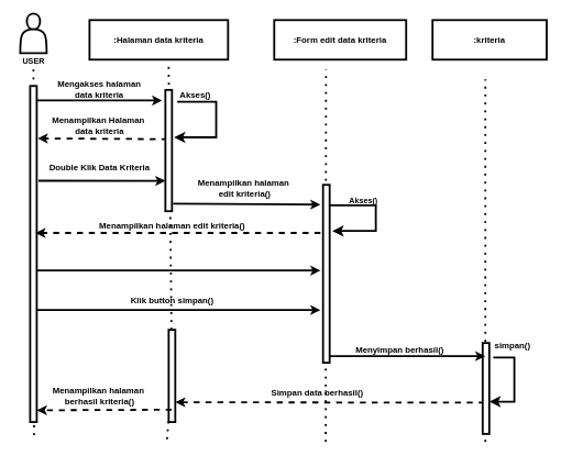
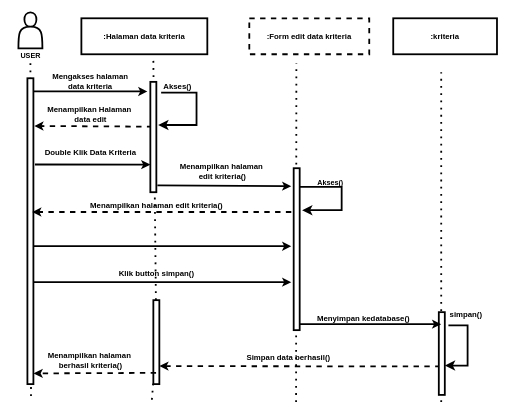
  <mxCell id="0" />
  <mxCell id="1" parent="0" />
  <mxCell id="2" value=":Halaman data kriteria" style="rounded=0;whiteSpace=wrap;html=1;fillColor=none;strokeWidth=3;fontSize=13;fontStyle=1;fontColor=#000000;" vertex="1" parent="1"><mxGeometry x="135" y="30" width="210" height="60" as="geometry" /></mxCell>
- <mxCell id="3" value="&lt;span&gt;:Form edit data kriteria&lt;/span&gt;" style="rounded=0;whiteSpace=wrap;html=1;fillColor=none;strokeWidth=3;fontSize=13;fontStyle=1;fontColor=#000000;" vertex="1" parent="1"><mxGeometry x="415" y="30" width="200" height="60" as="geometry" /></mxCell>
+ <mxCell id="3" value="&lt;span&gt;:Form edit data kriteria&lt;/span&gt;" style="rounded=0;whiteSpace=wrap;html=1;fillColor=none;strokeWidth=3;fontSize=13;fontStyle=1;fontColor=#000000;dashed=1;" vertex="1" parent="1"><mxGeometry x="415" y="30" width="200" height="60" as="geometry" /></mxCell>
  <mxCell id="4" value="" style="endArrow=classic;html=1;entryX=0;entryY=0.75;entryDx=0;entryDy=0;exitX=1.258;exitY=0.282;exitDx=0;exitDy=0;exitPerimeter=0;strokeWidth=3;fontSize=13;fontStyle=1;fontColor=#000000;" edge="1" parent="1" source="11" target="13"><mxGeometry width="50" height="50" relative="1" as="geometry"><mxPoint x="415" y="320" as="sourcePoint" /><mxPoint x="465" y="270" as="targetPoint" /></mxGeometry></mxCell>
  <mxCell id="5" value="" style="endArrow=classic;html=1;exitX=1.1;exitY=0.043;exitDx=0;exitDy=0;exitPerimeter=0;strokeWidth=3;fontSize=13;fontStyle=1;fontColor=#000000;" edge="1" parent="1" source="11"><mxGeometry width="50" height="50" relative="1" as="geometry"><mxPoint x="415" y="320" as="sourcePoint" /><mxPoint x="245" y="152" as="targetPoint" /></mxGeometry></mxCell>
  <mxCell id="6" value="" style="endArrow=classic;html=1;entryX=1.153;entryY=0.156;entryDx=0;entryDy=0;entryPerimeter=0;dashed=1;exitX=0.326;exitY=0.406;exitDx=0;exitDy=0;exitPerimeter=0;strokeWidth=3;fontSize=13;fontStyle=1;fontColor=#000000;" edge="1" parent="1" source="13" target="11"><mxGeometry width="50" height="50" relative="1" as="geometry"><mxPoint x="245" y="190" as="sourcePoint" /><mxPoint x="255" y="162" as="targetPoint" /></mxGeometry></mxCell>
  <mxCell id="7" value="Mengakses halaman data kriteria" style="text;html=1;align=center;verticalAlign=middle;whiteSpace=wrap;rounded=0;strokeWidth=3;fontSize=13;fontStyle=1;fontColor=#000000;" vertex="1" parent="1"><mxGeometry x="85" y="120" width="130" height="30" as="geometry" /></mxCell>
- <mxCell id="8" value="Menampilkan Halaman&amp;nbsp;&lt;div&gt;data kriteria&lt;/div&gt;" style="text;html=1;align=center;verticalAlign=middle;resizable=0;points=[];autosize=1;strokeColor=none;fillColor=none;strokeWidth=3;fontSize=13;fontStyle=1;fontColor=#000000;" vertex="1" parent="1"><mxGeometry x="70" y="170" width="160" height="40" as="geometry" /></mxCell>
+ <mxCell id="8" value="Menampilkan Halaman&amp;nbsp;&lt;div&gt;data edit&lt;/div&gt;" style="text;html=1;align=center;verticalAlign=middle;resizable=0;points=[];autosize=1;strokeColor=none;fillColor=none;strokeWidth=3;fontSize=13;fontStyle=1;fontColor=#000000;" vertex="1" parent="1"><mxGeometry x="70" y="170" width="160" height="40" as="geometry" /></mxCell>
  <mxCell id="9" value="Akses()" style="text;html=1;align=center;verticalAlign=middle;resizable=0;points=[];autosize=1;strokeColor=none;fillColor=none;strokeWidth=3;fontSize=13;fontStyle=1;fontColor=#000000;" vertex="1" parent="1"><mxGeometry x="260" y="128" width="70" height="30" as="geometry" /></mxCell>
  <mxCell id="10" value="" style="endArrow=none;dashed=1;html=1;dashPattern=1 3;strokeWidth=3;fontSize=13;fontStyle=1;fontColor=#000000;" edge="1" parent="1"><mxGeometry width="50" height="50" relative="1" as="geometry"><mxPoint x="51" y="660" as="sourcePoint" /><mxPoint x="50" y="100" as="targetPoint" /></mxGeometry></mxCell>
  <mxCell id="11" value="" style="rounded=0;whiteSpace=wrap;html=1;fillColor=default;strokeWidth=3;fontSize=13;fontStyle=1;fontColor=#000000;" vertex="1" parent="1"><mxGeometry x="45" y="130" width="10" height="510" as="geometry" /></mxCell>
  <mxCell id="12" value="" style="endArrow=none;dashed=1;html=1;dashPattern=1 3;strokeWidth=3;fontSize=13;fontStyle=1;fontColor=#000000;" edge="1" parent="1" source="15"><mxGeometry width="50" height="50" relative="1" as="geometry"><mxPoint x="252.58" y="666" as="sourcePoint" /><mxPoint x="255" y="100" as="targetPoint" /></mxGeometry></mxCell>
  <mxCell id="13" value="" style="rounded=0;whiteSpace=wrap;html=1;fillColor=default;strokeWidth=3;fontSize=13;fontStyle=1;fontColor=#000000;" vertex="1" parent="1"><mxGeometry x="250" y="136" width="10" height="184" as="geometry" /></mxCell>
  <mxCell id="14" value="" style="endArrow=none;dashed=1;html=1;dashPattern=1 3;strokeWidth=3;fontSize=13;fontStyle=1;fontColor=#000000;" edge="1" parent="1" target="15"><mxGeometry width="50" height="50" relative="1" as="geometry"><mxPoint x="252.58" y="666" as="sourcePoint" /><mxPoint x="252.58" y="116" as="targetPoint" /></mxGeometry></mxCell>
  <mxCell id="15" value="" style="rounded=0;whiteSpace=wrap;html=1;fillColor=default;strokeWidth=3;fontSize=13;fontStyle=1;fontColor=#000000;" vertex="1" parent="1"><mxGeometry x="255" y="500" width="10" height="140" as="geometry" /></mxCell>
  <mxCell id="16" value="" style="endArrow=classic;html=1;exitX=1.168;exitY=0.938;exitDx=0;exitDy=0;exitPerimeter=0;strokeWidth=3;fontSize=13;fontStyle=1;fontColor=#000000;" edge="1" parent="1" source="13"><mxGeometry width="50" height="50" relative="1" as="geometry"><mxPoint x="258" y="391" as="sourcePoint" /><mxPoint x="485" y="310" as="targetPoint" /></mxGeometry></mxCell>
  <mxCell id="17" value="" style="endArrow=classic;html=1;entryX=1;entryY=0.5;entryDx=0;entryDy=0;dashed=1;exitX=0.289;exitY=0.301;exitDx=0;exitDy=0;exitPerimeter=0;strokeWidth=3;fontSize=13;fontStyle=1;fontColor=#000000;" edge="1" parent="1"><mxGeometry width="50" height="50" relative="1" as="geometry"><mxPoint x="733.89" y="610.538" as="sourcePoint" /><mxPoint x="265" y="610" as="targetPoint" /></mxGeometry></mxCell>
  <mxCell id="18" value="" style="edgeStyle=elbowEdgeStyle;elbow=horizontal;endArrow=classic;html=1;curved=0;rounded=0;endSize=8;startSize=8;strokeWidth=3;fontSize=13;fontStyle=1;fontColor=#000000;exitX=0.086;exitY=1.133;exitDx=0;exitDy=0;exitPerimeter=0;entryX=1;entryY=0.645;entryDx=0;entryDy=0;entryPerimeter=0;" edge="1" parent="1" target="28" source="36"><mxGeometry width="50" height="50" relative="1" as="geometry"><mxPoint x="745" y="610" as="sourcePoint" /><mxPoint x="770" y="660" as="targetPoint" /><Array as="points"><mxPoint x="779" y="600" /></Array></mxGeometry></mxCell>
  <mxCell id="19" value="" style="endArrow=none;dashed=1;html=1;dashPattern=1 3;strokeWidth=3;fontSize=13;fontStyle=1;fontColor=#000000;" edge="1" parent="1"><mxGeometry width="50" height="50" relative="1" as="geometry"><mxPoint x="735" y="530" as="sourcePoint" /><mxPoint x="735" y="120" as="targetPoint" /></mxGeometry></mxCell>
  <mxCell id="20" value="Menampilkan halaman&amp;nbsp;&lt;div&gt;edit kriteria()&lt;/div&gt;" style="text;html=1;align=center;verticalAlign=middle;resizable=0;points=[];autosize=1;strokeColor=none;fillColor=none;strokeWidth=3;fontSize=13;fontStyle=1;fontColor=#000000;" vertex="1" parent="1"><mxGeometry x="290" y="265" width="160" height="40" as="geometry" /></mxCell>
  <mxCell id="21" value="Menampilkan halaman edit kriteria()" style="text;html=1;align=center;verticalAlign=middle;resizable=0;points=[];autosize=1;strokeColor=none;fillColor=none;strokeWidth=3;fontSize=13;fontStyle=1;fontColor=#000000;" vertex="1" parent="1"><mxGeometry x="145" y="327" width="230" height="30" as="geometry" /></mxCell>
  <mxCell id="22" value="" style="endArrow=classic;html=1;entryX=1.032;entryY=0.965;entryDx=0;entryDy=0;entryPerimeter=0;dashed=1;exitX=0.453;exitY=0.866;exitDx=0;exitDy=0;exitPerimeter=0;strokeWidth=3;fontSize=13;fontStyle=1;fontColor=#000000;" edge="1" parent="1" source="15" target="11"><mxGeometry width="50" height="50" relative="1" as="geometry"><mxPoint x="245" y="550" as="sourcePoint" /><mxPoint x="55" y="550" as="targetPoint" /></mxGeometry></mxCell>
  <mxCell id="23" value="&lt;div&gt;&lt;div&gt;Menampilkan halaman&amp;nbsp;&lt;/div&gt;&lt;div&gt;berhasil kriteria()&lt;/div&gt;&lt;/div&gt;" style="text;html=1;align=center;verticalAlign=middle;resizable=0;points=[];autosize=1;strokeColor=none;fillColor=none;strokeWidth=3;fontSize=13;fontStyle=1;fontColor=#000000;" vertex="1" parent="1"><mxGeometry x="70" y="580" width="160" height="40" as="geometry" /></mxCell>
  <mxCell id="24" value="&lt;span&gt;:kriteria&lt;/span&gt;" style="rounded=0;whiteSpace=wrap;html=1;fillColor=none;strokeWidth=3;fontSize=13;fontStyle=1;fontColor=#000000;" vertex="1" parent="1"><mxGeometry x="655" y="30" width="173" height="60" as="geometry" /></mxCell>
  <mxCell id="25" value="" style="edgeStyle=elbowEdgeStyle;elbow=horizontal;endArrow=classic;html=1;curved=0;rounded=0;endSize=8;startSize=8;entryX=1.3;entryY=0.391;entryDx=0;entryDy=0;strokeWidth=3;fontSize=13;fontStyle=1;fontColor=#000000;entryPerimeter=0;exitX=0.114;exitY=0.867;exitDx=0;exitDy=0;exitPerimeter=0;" edge="1" parent="1" source="9" target="13"><mxGeometry width="50" height="50" relative="1" as="geometry"><mxPoint x="257" y="210" as="sourcePoint" /><mxPoint x="257" y="150" as="targetPoint" /><Array as="points"><mxPoint x="327" y="160" /></Array></mxGeometry></mxCell>
  <mxCell id="26" value="Double Klik Data Kriteria" style="text;html=1;align=center;verticalAlign=middle;resizable=0;points=[];autosize=1;strokeColor=none;fillColor=none;strokeWidth=3;fontSize=13;fontStyle=1;fontColor=#000000;" vertex="1" parent="1"><mxGeometry x="65" y="238" width="170" height="30" as="geometry" /></mxCell>
  <mxCell id="27" value="" style="endArrow=none;dashed=1;html=1;dashPattern=1 3;strokeWidth=3;fontSize=13;fontStyle=1;fontColor=#000000;" edge="1" parent="1" target="28"><mxGeometry width="50" height="50" relative="1" as="geometry"><mxPoint x="735" y="670" as="sourcePoint" /><mxPoint x="739.58" y="160" as="targetPoint" /></mxGeometry></mxCell>
  <mxCell id="28" value="" style="rounded=0;whiteSpace=wrap;html=1;fillColor=default;strokeWidth=3;fontSize=13;fontStyle=1;fontColor=#000000;" vertex="1" parent="1"><mxGeometry x="731" y="520" width="10" height="138" as="geometry" /></mxCell>
  <mxCell id="29" value="" style="endArrow=classic;html=1;entryX=1.153;entryY=0.156;entryDx=0;entryDy=0;entryPerimeter=0;dashed=1;strokeWidth=3;fontSize=13;fontStyle=1;fontColor=#000000;" edge="1" parent="1"><mxGeometry width="50" height="50" relative="1" as="geometry"><mxPoint x="485" y="353" as="sourcePoint" /><mxPoint x="53" y="353" as="targetPoint" /></mxGeometry></mxCell>
  <mxCell id="30" value="" style="endArrow=classic;html=1;exitX=1.258;exitY=0.282;exitDx=0;exitDy=0;exitPerimeter=0;strokeWidth=3;fontSize=13;fontStyle=1;fontColor=#000000;" edge="1" parent="1"><mxGeometry width="50" height="50" relative="1" as="geometry"><mxPoint x="55" y="410" as="sourcePoint" /><mxPoint x="485" y="410" as="targetPoint" /></mxGeometry></mxCell>
  <mxCell id="31" value="" style="endArrow=classic;html=1;exitX=1.258;exitY=0.282;exitDx=0;exitDy=0;exitPerimeter=0;strokeWidth=3;fontSize=13;fontStyle=1;fontColor=#000000;" edge="1" parent="1"><mxGeometry width="50" height="50" relative="1" as="geometry"><mxPoint x="55" y="470" as="sourcePoint" /><mxPoint x="485" y="470" as="targetPoint" /></mxGeometry></mxCell>
  <mxCell id="32" value="&lt;div&gt;&lt;span&gt;Klik button simpan()&lt;/span&gt;&lt;/div&gt;" style="text;html=1;align=center;verticalAlign=middle;resizable=0;points=[];autosize=1;strokeColor=none;fillColor=none;strokeWidth=3;fontSize=13;fontStyle=1;fontColor=#000000;" vertex="1" parent="1"><mxGeometry x="190" y="440" width="140" height="30" as="geometry" /></mxCell>
  <mxCell id="33" value="" style="endArrow=none;dashed=1;html=1;dashPattern=1 3;strokeWidth=3;fontSize=13;fontStyle=1;fontColor=#000000;" edge="1" parent="1"><mxGeometry width="50" height="50" relative="1" as="geometry"><mxPoint x="493" y="670" as="sourcePoint" /><mxPoint x="493.47" y="105" as="targetPoint" /></mxGeometry></mxCell>
  <mxCell id="34" value="" style="endArrow=classic;html=1;exitX=0.6;exitY=0.963;exitDx=0;exitDy=0;exitPerimeter=0;strokeWidth=3;fontSize=13;fontStyle=1;fontColor=#000000;" edge="1" parent="1" source="39"><mxGeometry width="50" height="50" relative="1" as="geometry"><mxPoint x="535" y="540" as="sourcePoint" /><mxPoint x="735" y="540" as="targetPoint" /></mxGeometry></mxCell>
- <mxCell id="35" value="&lt;span&gt;Menyimpan berhasil()&lt;/span&gt;" style="text;html=1;align=center;verticalAlign=middle;resizable=0;points=[];autosize=1;strokeColor=none;fillColor=none;strokeWidth=3;fontSize=13;fontStyle=1;fontColor=#000000;" vertex="1" parent="1"><mxGeometry x="520" y="515" width="170" height="30" as="geometry" /></mxCell>
+ <mxCell id="35" value="&lt;span&gt;Menyimpan kedatabase()&lt;/span&gt;" style="text;html=1;align=center;verticalAlign=middle;resizable=0;points=[];autosize=1;strokeColor=none;fillColor=none;strokeWidth=3;fontSize=13;fontStyle=1;fontColor=#000000;" vertex="1" parent="1"><mxGeometry x="520" y="515" width="170" height="30" as="geometry" /></mxCell>
  <mxCell id="36" value="&lt;span&gt;simpan()&lt;/span&gt;" style="text;html=1;align=center;verticalAlign=middle;resizable=0;points=[];autosize=1;strokeColor=none;fillColor=none;strokeWidth=3;fontSize=13;fontStyle=1;fontColor=#000000;" vertex="1" parent="1"><mxGeometry x="741" y="508" width="70" height="30" as="geometry" /></mxCell>
  <mxCell id="37" value="&lt;span&gt;Simpan data berhasil()&lt;/span&gt;" style="text;html=1;align=center;verticalAlign=middle;resizable=0;points=[];autosize=1;strokeColor=none;fillColor=none;strokeWidth=3;fontSize=13;fontStyle=1;fontColor=#000000;" vertex="1" parent="1"><mxGeometry x="405" y="580" width="150" height="30" as="geometry" /></mxCell>
  <mxCell id="38" value="" style="shape=actor;whiteSpace=wrap;html=1;fillColor=none;strokeWidth=3;fontStyle=1;fontColor=#000000;" vertex="1" parent="1"><mxGeometry x="30" y="20" width="40" height="60" as="geometry" /></mxCell>
  <mxCell id="39" value="" style="rounded=0;whiteSpace=wrap;html=1;fillColor=default;strokeWidth=3;fontSize=13;fontStyle=1;fontColor=#000000;" vertex="1" parent="1"><mxGeometry x="489" y="280" width="10" height="270" as="geometry" /></mxCell>
  <mxCell id="40" value="USER" style="text;html=1;align=center;verticalAlign=middle;resizable=0;points=[];autosize=1;strokeColor=none;fillColor=none;fontStyle=1;fontColor=#000000;" vertex="1" parent="1"><mxGeometry x="20" y="78" width="60" height="30" as="geometry" /></mxCell>
  <mxCell id="41" value="" style="edgeStyle=elbowEdgeStyle;elbow=horizontal;endArrow=classic;html=1;curved=0;rounded=0;endSize=8;startSize=8;strokeWidth=3;fontSize=13;fontStyle=1;exitX=1;exitY=0.115;exitDx=0;exitDy=0;exitPerimeter=0;fontColor=#000000;" edge="1" parent="1" source="39"><mxGeometry width="50" height="50" relative="1" as="geometry"><mxPoint x="499" y="372" as="sourcePoint" /><mxPoint x="503" y="350" as="targetPoint" /><Array as="points"><mxPoint x="569" y="322" /></Array></mxGeometry></mxCell>
  <mxCell id="42" value="Akses()" style="text;html=1;align=center;verticalAlign=middle;resizable=0;points=[];autosize=1;strokeColor=none;fillColor=none;fontStyle=1;fontColor=#000000;" vertex="1" parent="1"><mxGeometry x="520" y="290" width="60" height="30" as="geometry" /></mxCell>
